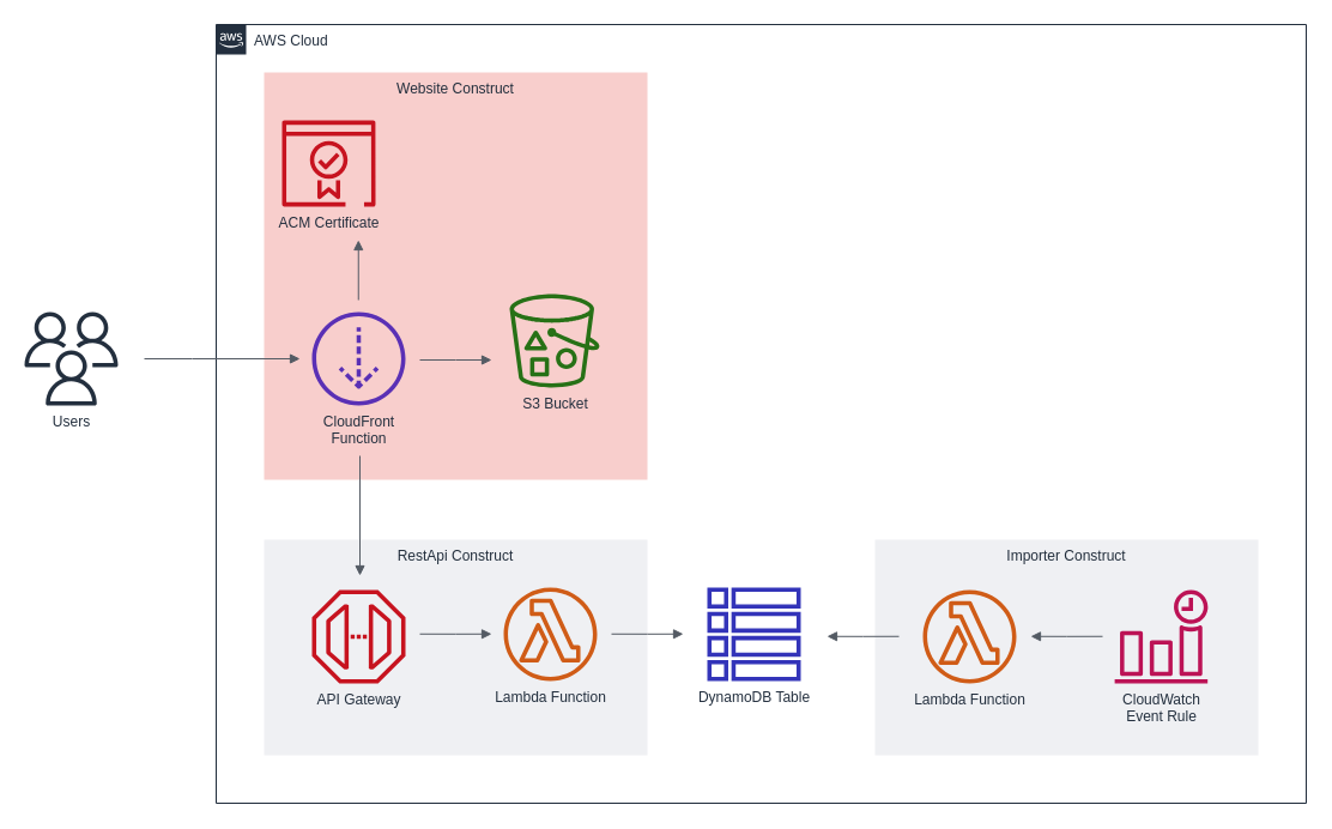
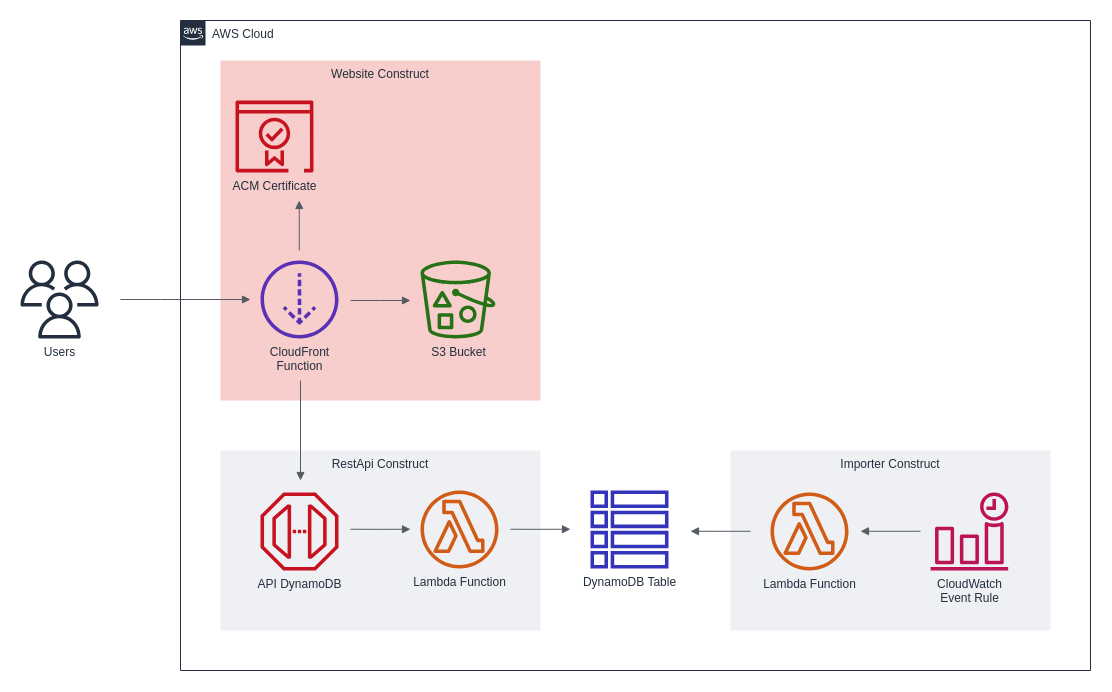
  <mxCell id="0" />
  <mxCell id="1" parent="0" />
  <mxCell id="2" value="AWS Cloud" style="points=[[0,0],[0.25,0],[0.5,0],[0.75,0],[1,0],[1,0.25],[1,0.5],[1,0.75],[1,1],[0.75,1],[0.5,1],[0.25,1],[0,1],[0,0.75],[0,0.5],[0,0.25]];outlineConnect=0;gradientColor=none;html=1;whiteSpace=wrap;fontSize=12;fontStyle=0;shape=mxgraph.aws4.group;grIcon=mxgraph.aws4.group_aws_cloud_alt;strokeColor=#232F3E;fillColor=none;verticalAlign=top;align=left;spacingLeft=30;fontColor=#232F3E;dashed=0;" vertex="1" parent="1"><mxGeometry x="180" y="20" width="910" height="650" as="geometry" /></mxCell>
  <mxCell id="3" value="Users" style="outlineConnect=0;fontColor=#232F3E;gradientColor=none;fillColor=#232F3E;strokeColor=none;dashed=0;verticalLabelPosition=bottom;verticalAlign=top;align=center;html=1;fontSize=12;fontStyle=0;aspect=fixed;pointerEvents=1;shape=mxgraph.aws4.users;" vertex="1" parent="1"><mxGeometry x="20" y="260" width="78" height="78" as="geometry" /></mxCell>
  <mxCell id="4" value="DynamoDB Table" style="outlineConnect=0;fontColor=#232F3E;gradientColor=none;fillColor=#3334B9;strokeColor=none;dashed=0;verticalLabelPosition=bottom;verticalAlign=top;align=center;html=1;fontSize=12;fontStyle=0;aspect=fixed;pointerEvents=1;shape=mxgraph.aws4.table;" vertex="1" parent="1"><mxGeometry x="590" y="490" width="78" height="78" as="geometry" /></mxCell>
  <mxCell id="5" value="" style="group" vertex="1" connectable="0" parent="1"><mxGeometry x="220" y="450" width="320" height="180" as="geometry" /></mxCell>
  <mxCell id="6" value="RestApi Construct" style="fillColor=#EFF0F3;strokeColor=none;dashed=0;verticalAlign=top;fontStyle=0;fontColor=#232F3D;" vertex="1" parent="5"><mxGeometry width="320" height="180" as="geometry" /></mxCell>
  <mxCell id="7" value="Lambda Function" style="outlineConnect=0;fontColor=#232F3E;gradientColor=none;fillColor=#D05C17;strokeColor=none;dashed=0;verticalLabelPosition=bottom;verticalAlign=top;align=center;html=1;fontSize=12;fontStyle=0;aspect=fixed;pointerEvents=1;shape=mxgraph.aws4.lambda_function;" vertex="1" parent="5"><mxGeometry x="200" y="40" width="78" height="78" as="geometry" /></mxCell>
- <mxCell id="8" value="API Gateway" style="outlineConnect=0;fontColor=#232F3E;gradientColor=none;fillColor=#C7131F;strokeColor=none;dashed=0;verticalLabelPosition=bottom;verticalAlign=top;align=center;html=1;fontSize=12;fontStyle=0;aspect=fixed;shape=mxgraph.aws4.endpoint;" vertex="1" parent="5"><mxGeometry x="40" y="42" width="78" height="78" as="geometry" /></mxCell>
+ <mxCell id="8" value="API DynamoDB" style="outlineConnect=0;fontColor=#232F3E;gradientColor=none;fillColor=#C7131F;strokeColor=none;dashed=0;verticalLabelPosition=bottom;verticalAlign=top;align=center;html=1;fontSize=12;fontStyle=0;aspect=fixed;shape=mxgraph.aws4.endpoint;" vertex="1" parent="5"><mxGeometry x="40" y="42" width="78" height="78" as="geometry" /></mxCell>
  <mxCell id="9" value="" style="edgeStyle=orthogonalEdgeStyle;html=1;endArrow=none;elbow=vertical;startArrow=block;startFill=1;strokeColor=#545B64;rounded=0;" edge="1" parent="5"><mxGeometry width="100" relative="1" as="geometry"><mxPoint x="190" y="78.76" as="sourcePoint" /><mxPoint x="130" y="78.76" as="targetPoint" /><Array as="points"><mxPoint x="160" y="78.76" /><mxPoint x="160" y="78.76" /></Array></mxGeometry></mxCell>
  <mxCell id="10" value="" style="group" vertex="1" connectable="0" parent="1"><mxGeometry x="220" y="60" width="320" height="360" as="geometry" /></mxCell>
  <mxCell id="11" value="" style="group" vertex="1" connectable="0" parent="10"><mxGeometry width="320" height="360" as="geometry" /></mxCell>
  <mxCell id="12" value="Website Construct" style="fillColor=#f8cecc;strokeColor=none;dashed=0;verticalAlign=top;fontStyle=0;fontColor=#232F3D;" vertex="1" parent="11"><mxGeometry width="320" height="340" as="geometry" /></mxCell>
  <mxCell id="13" value="CloudFront&lt;br&gt;Function" style="outlineConnect=0;fontColor=#232F3E;gradientColor=none;fillColor=#5A30B5;strokeColor=none;dashed=0;verticalLabelPosition=bottom;verticalAlign=top;align=center;html=1;fontSize=12;fontStyle=0;aspect=fixed;pointerEvents=1;shape=mxgraph.aws4.download_distribution;" vertex="1" parent="11"><mxGeometry x="40" y="200" width="78" height="78" as="geometry" /></mxCell>
- <mxCell id="14" value="S3 Bucket" style="outlineConnect=0;fontColor=#232F3E;gradientColor=none;fillColor=#277116;strokeColor=none;dashed=0;verticalLabelPosition=bottom;verticalAlign=top;align=center;html=1;fontSize=12;fontStyle=0;aspect=fixed;pointerEvents=1;shape=mxgraph.aws4.bucket_with_objects;" vertex="1" parent="11"><mxGeometry x="205" y="185" width="75" height="78" as="geometry" /></mxCell>
+ <mxCell id="14" value="S3 Bucket" style="outlineConnect=0;fontColor=#232F3E;gradientColor=none;fillColor=#277116;strokeColor=none;dashed=0;verticalLabelPosition=bottom;verticalAlign=top;align=center;html=1;fontSize=12;fontStyle=0;aspect=fixed;pointerEvents=1;shape=mxgraph.aws4.bucket_with_objects;" vertex="1" parent="11"><mxGeometry x="200" y="200" width="75" height="78" as="geometry" /></mxCell>
  <mxCell id="15" value="ACM Certificate" style="outlineConnect=0;fontColor=#232F3E;gradientColor=none;fillColor=#C7131F;strokeColor=none;dashed=0;verticalLabelPosition=bottom;verticalAlign=top;align=center;html=1;fontSize=12;fontStyle=0;aspect=fixed;pointerEvents=1;shape=mxgraph.aws4.certificate_manager_2;" vertex="1" parent="11"><mxGeometry x="15" y="40" width="78" height="72" as="geometry" /></mxCell>
  <mxCell id="16" value="" style="edgeStyle=orthogonalEdgeStyle;html=1;endArrow=block;elbow=vertical;startArrow=none;endFill=1;strokeColor=#545B64;rounded=0;" edge="1" parent="11"><mxGeometry width="100" relative="1" as="geometry"><mxPoint x="78.76" y="190" as="sourcePoint" /><mxPoint x="78.76" y="140" as="targetPoint" /></mxGeometry></mxCell>
  <mxCell id="17" value="" style="edgeStyle=orthogonalEdgeStyle;html=1;endArrow=none;elbow=vertical;startArrow=block;startFill=1;strokeColor=#545B64;rounded=0;" edge="1" parent="11"><mxGeometry width="100" relative="1" as="geometry"><mxPoint x="190" y="240" as="sourcePoint" /><mxPoint x="130" y="240" as="targetPoint" /><Array as="points"><mxPoint x="160" y="240" /><mxPoint x="160" y="240" /></Array></mxGeometry></mxCell>
  <mxCell id="18" value="" style="group" vertex="1" connectable="0" parent="1"><mxGeometry x="730" y="450" width="320" height="180" as="geometry" /></mxCell>
  <mxCell id="19" value="Importer Construct" style="fillColor=#EFF0F3;strokeColor=none;dashed=0;verticalAlign=top;fontStyle=0;fontColor=#232F3D;" vertex="1" parent="18"><mxGeometry width="320" height="180" as="geometry" /></mxCell>
  <mxCell id="20" value="CloudWatch&lt;br&gt;Event Rule" style="outlineConnect=0;fontColor=#232F3E;gradientColor=none;fillColor=#BC1356;strokeColor=none;dashed=0;verticalLabelPosition=bottom;verticalAlign=top;align=center;html=1;fontSize=12;fontStyle=0;aspect=fixed;pointerEvents=1;shape=mxgraph.aws4.event_time_based;" vertex="1" parent="18"><mxGeometry x="200" y="42" width="78" height="78" as="geometry" /></mxCell>
  <mxCell id="21" value="Lambda Function" style="outlineConnect=0;fontColor=#232F3E;gradientColor=none;fillColor=#D05C17;strokeColor=none;dashed=0;verticalLabelPosition=bottom;verticalAlign=top;align=center;html=1;fontSize=12;fontStyle=0;aspect=fixed;pointerEvents=1;shape=mxgraph.aws4.lambda_function;" vertex="1" parent="18"><mxGeometry x="40" y="42" width="78" height="78" as="geometry" /></mxCell>
  <mxCell id="22" value="" style="edgeStyle=orthogonalEdgeStyle;html=1;endArrow=none;elbow=vertical;startArrow=block;startFill=1;strokeColor=#545B64;rounded=0;" edge="1" parent="18"><mxGeometry width="100" relative="1" as="geometry"><mxPoint x="-40" y="80.76" as="sourcePoint" /><mxPoint x="20" y="80.76" as="targetPoint" /><Array as="points"><mxPoint x="-10" y="80.76" /><mxPoint x="-10" y="80.76" /></Array></mxGeometry></mxCell>
  <mxCell id="23" value="" style="edgeStyle=orthogonalEdgeStyle;html=1;endArrow=none;elbow=vertical;startArrow=block;startFill=1;strokeColor=#545B64;rounded=0;" edge="1" parent="18"><mxGeometry width="100" relative="1" as="geometry"><mxPoint x="130" y="80.76" as="sourcePoint" /><mxPoint x="190" y="80.76" as="targetPoint" /><Array as="points"><mxPoint x="160" y="80.76" /><mxPoint x="160" y="80.76" /></Array></mxGeometry></mxCell>
  <mxCell id="24" value="" style="edgeStyle=orthogonalEdgeStyle;html=1;endArrow=none;elbow=vertical;startArrow=block;startFill=1;strokeColor=#545B64;rounded=0;" edge="1" parent="1"><mxGeometry width="100" relative="1" as="geometry"><mxPoint x="250" y="299" as="sourcePoint" /><mxPoint x="120" y="299" as="targetPoint" /><Array as="points"><mxPoint x="160" y="299" /><mxPoint x="160" y="299" /></Array></mxGeometry></mxCell>
  <mxCell id="25" value="" style="edgeStyle=orthogonalEdgeStyle;html=1;endArrow=none;elbow=vertical;startArrow=block;startFill=1;strokeColor=#545B64;rounded=0;" edge="1" parent="1"><mxGeometry width="100" relative="1" as="geometry"><mxPoint x="570" y="528.76" as="sourcePoint" /><mxPoint x="510" y="528.76" as="targetPoint" /><Array as="points"><mxPoint x="540" y="528.76" /><mxPoint x="540" y="528.76" /></Array></mxGeometry></mxCell>
  <mxCell id="26" value="" style="edgeStyle=orthogonalEdgeStyle;html=1;endArrow=none;elbow=vertical;startArrow=block;startFill=1;strokeColor=#545B64;rounded=0;" edge="1" parent="1"><mxGeometry width="100" relative="1" as="geometry"><mxPoint x="300" y="480" as="sourcePoint" /><mxPoint x="300" y="380" as="targetPoint" /></mxGeometry></mxCell>
